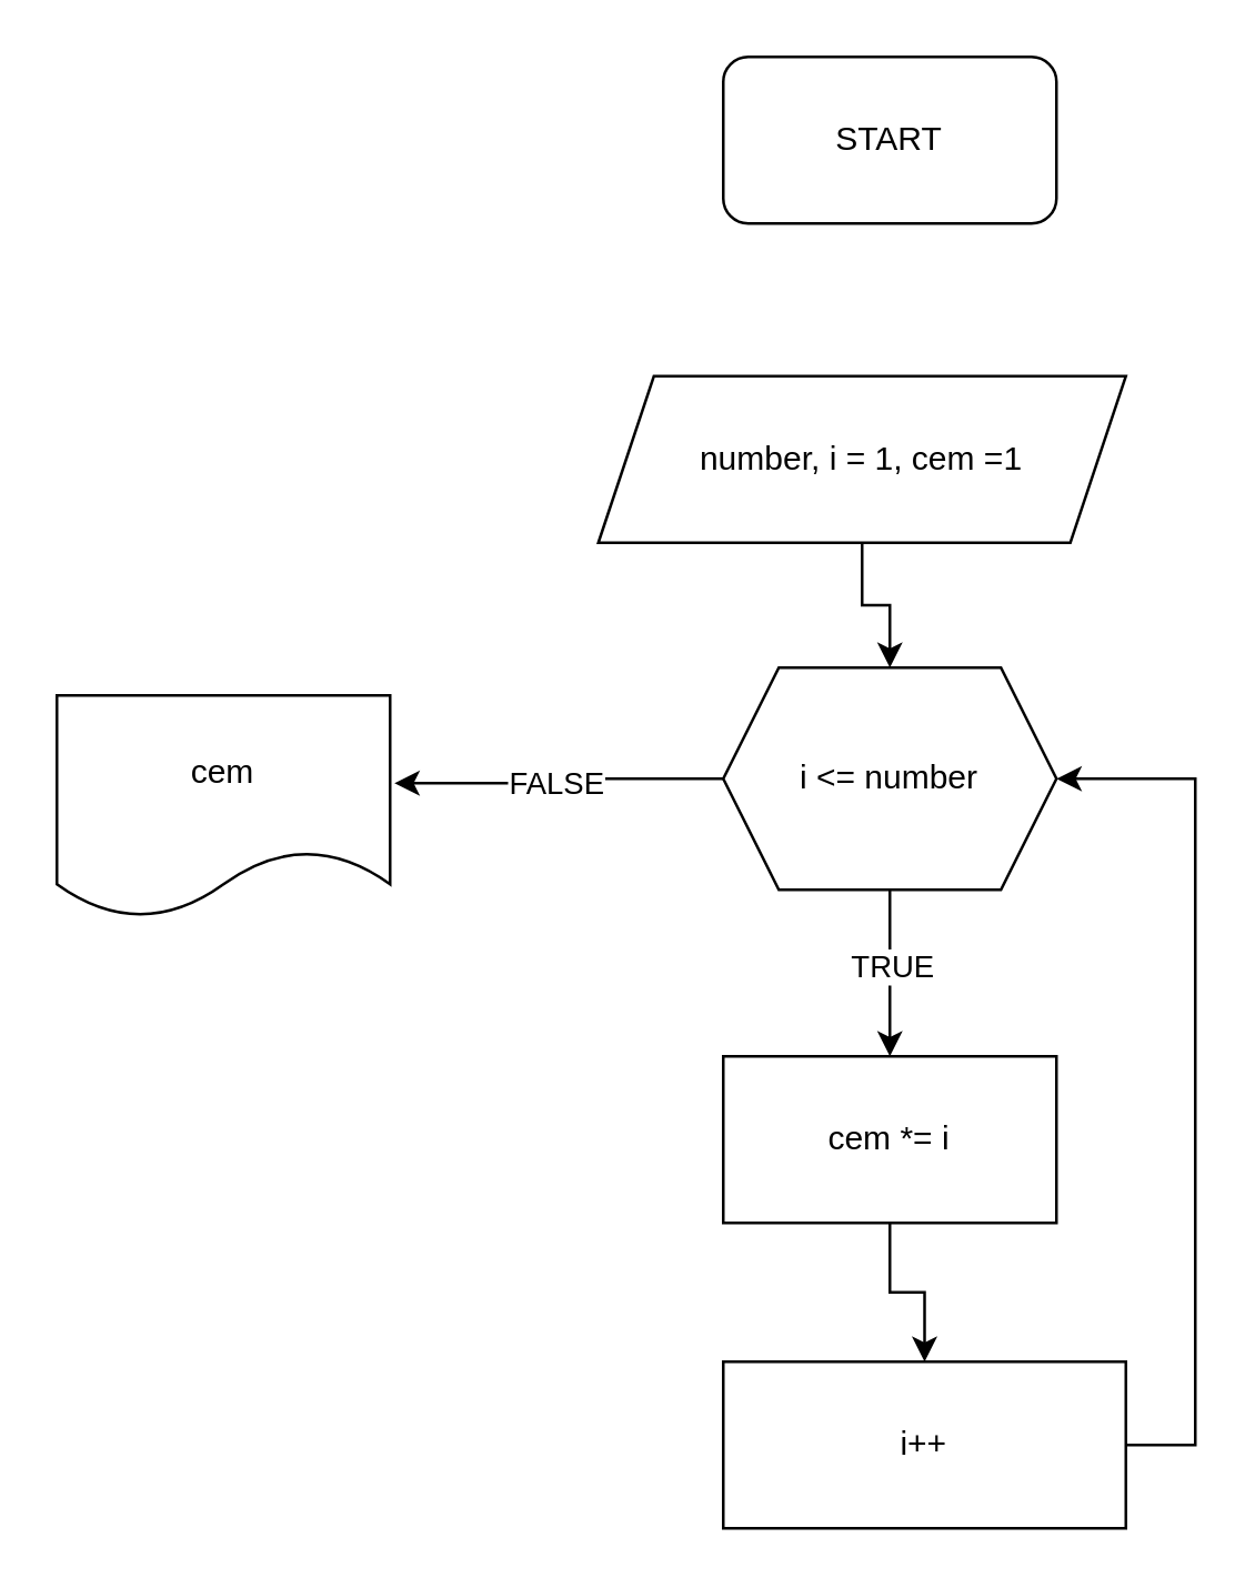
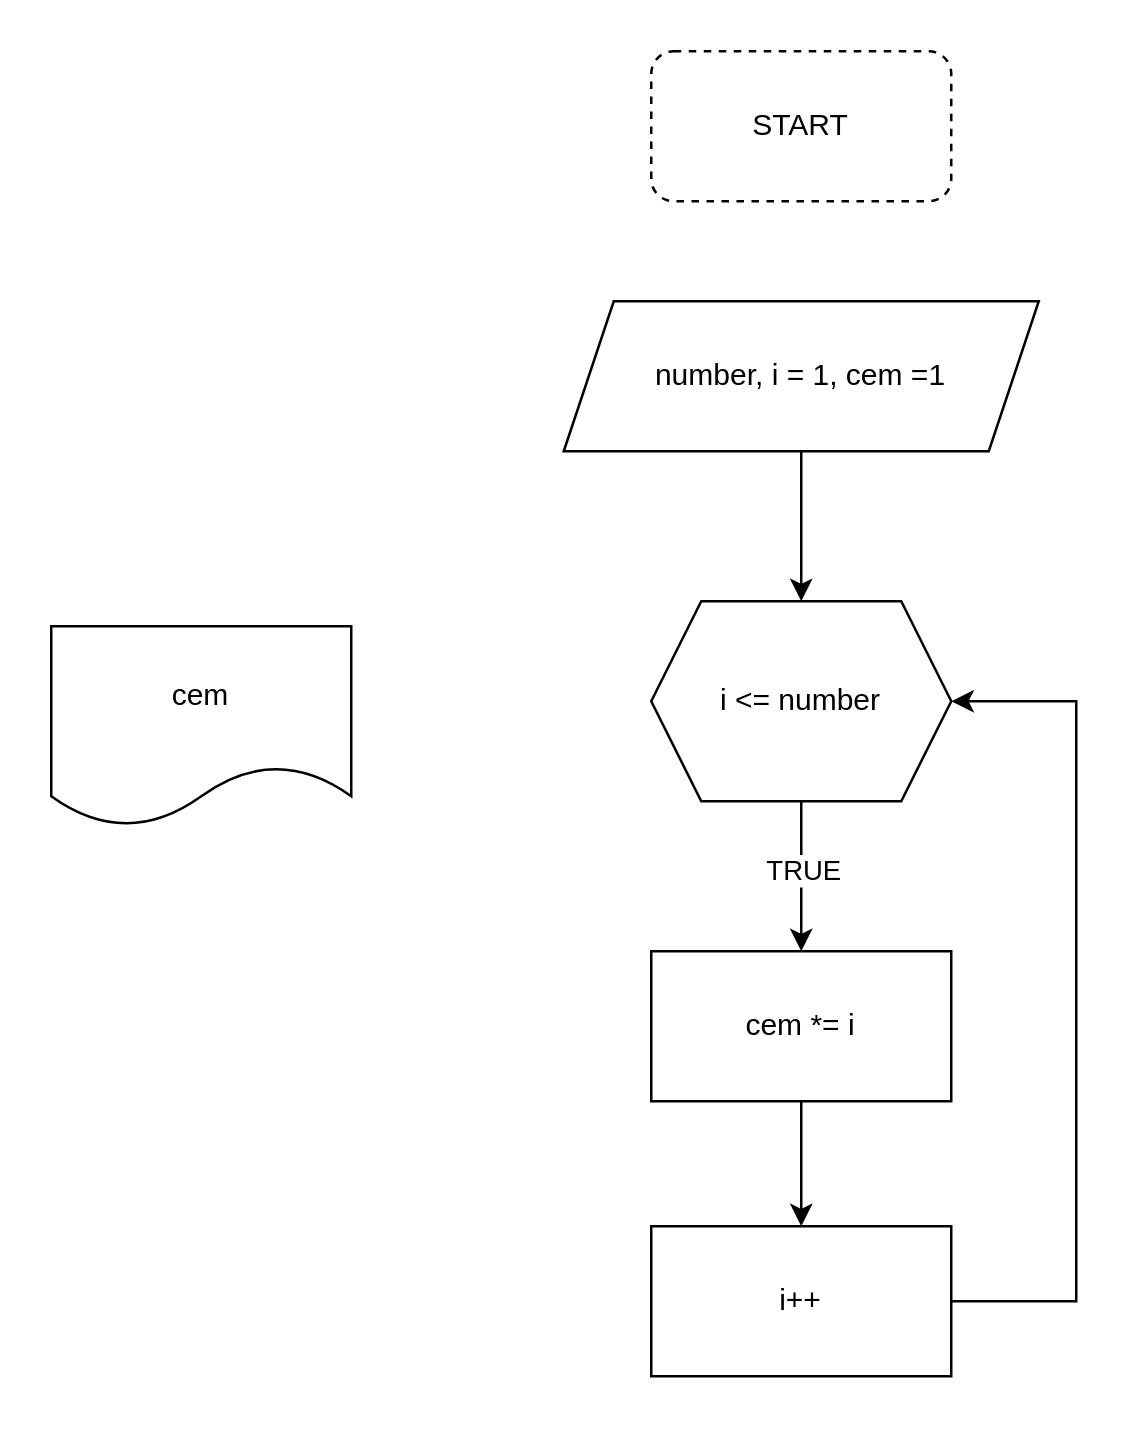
  <mxCell id="0" />
  <mxCell id="1" parent="0" />
- <mxCell id="2" value="START" style="rounded=1;whiteSpace=wrap;html=1;" vertex="1" parent="1"><mxGeometry x="260" y="20" width="120" height="60" as="geometry" /></mxCell>
+ <mxCell id="2" value="START" style="rounded=1;whiteSpace=wrap;html=1;dashed=1;" vertex="1" parent="1"><mxGeometry x="260" y="20" width="120" height="60" as="geometry" /></mxCell>
  <mxCell id="3" value="" style="edgeStyle=orthogonalEdgeStyle;rounded=0;orthogonalLoop=1;jettySize=auto;html=1;" edge="1" parent="1" source="4" target="7"><mxGeometry relative="1" as="geometry" /></mxCell>
- <mxCell id="4" value="number, i = 1, cem =1" style="shape=parallelogram;perimeter=parallelogramPerimeter;whiteSpace=wrap;html=1;fixedSize=1;" vertex="1" parent="1"><mxGeometry x="215" y="135" width="190" height="60" as="geometry" /></mxCell>
+ <mxCell id="4" value="number, i = 1, cem =1" style="shape=parallelogram;perimeter=parallelogramPerimeter;whiteSpace=wrap;html=1;fixedSize=1;" vertex="1" parent="1"><mxGeometry x="225" y="120" width="190" height="60" as="geometry" /></mxCell>
  <mxCell id="5" value="" style="edgeStyle=orthogonalEdgeStyle;rounded=0;orthogonalLoop=1;jettySize=auto;html=1;" edge="1" parent="1" source="7" target="9"><mxGeometry relative="1" as="geometry" /></mxCell>
  <mxCell id="6" value="TRUE" style="edgeLabel;html=1;align=center;verticalAlign=middle;resizable=0;points=[];" vertex="1" connectable="0" parent="5"><mxGeometry x="-0.1" relative="1" as="geometry"><mxPoint as="offset" /></mxGeometry></mxCell>
  <mxCell id="7" value="i &amp;lt;= number" style="shape=hexagon;perimeter=hexagonPerimeter2;whiteSpace=wrap;html=1;fixedSize=1;" vertex="1" parent="1"><mxGeometry x="260" y="240" width="120" height="80" as="geometry" /></mxCell>
  <mxCell id="8" value="" style="edgeStyle=orthogonalEdgeStyle;rounded=0;orthogonalLoop=1;jettySize=auto;html=1;" edge="1" parent="1" source="9" target="11"><mxGeometry relative="1" as="geometry" /></mxCell>
  <mxCell id="9" value="cem *= i" style="rounded=0;whiteSpace=wrap;html=1;" vertex="1" parent="1"><mxGeometry x="260" y="380" width="120" height="60" as="geometry" /></mxCell>
  <mxCell id="10" style="edgeStyle=orthogonalEdgeStyle;rounded=0;orthogonalLoop=1;jettySize=auto;html=1;exitX=1;exitY=0.5;exitDx=0;exitDy=0;entryX=1;entryY=0.5;entryDx=0;entryDy=0;" edge="1" parent="1" source="11" target="7"><mxGeometry relative="1" as="geometry"><Array as="points"><mxPoint x="430" y="520" /><mxPoint x="430" y="280" /></Array></mxGeometry></mxCell>
- <mxCell id="11" value="i++" style="rounded=0;whiteSpace=wrap;html=1;" vertex="1" parent="1"><mxGeometry x="260" y="490" width="145" height="60" as="geometry" /></mxCell>
+ <mxCell id="11" value="i++" style="rounded=0;whiteSpace=wrap;html=1;" vertex="1" parent="1"><mxGeometry x="260" y="490" width="120" height="60" as="geometry" /></mxCell>
  <mxCell id="12" value="cem" style="shape=document;whiteSpace=wrap;html=1;boundedLbl=1;" vertex="1" parent="1"><mxGeometry x="20" y="250" width="120" height="80" as="geometry" /></mxCell>
- <mxCell id="13" style="edgeStyle=orthogonalEdgeStyle;rounded=0;orthogonalLoop=1;jettySize=auto;html=1;exitX=0;exitY=0.5;exitDx=0;exitDy=0;entryX=1.013;entryY=0.395;entryDx=0;entryDy=0;entryPerimeter=0;" edge="1" parent="1" source="7" target="12"><mxGeometry relative="1" as="geometry" /></mxCell>
- <mxCell id="14" value="FALSE" style="edgeLabel;html=1;align=center;verticalAlign=middle;resizable=0;points=[];" vertex="1" connectable="0" parent="13"><mxGeometry x="0.032" relative="1" as="geometry"><mxPoint as="offset" /></mxGeometry></mxCell>
